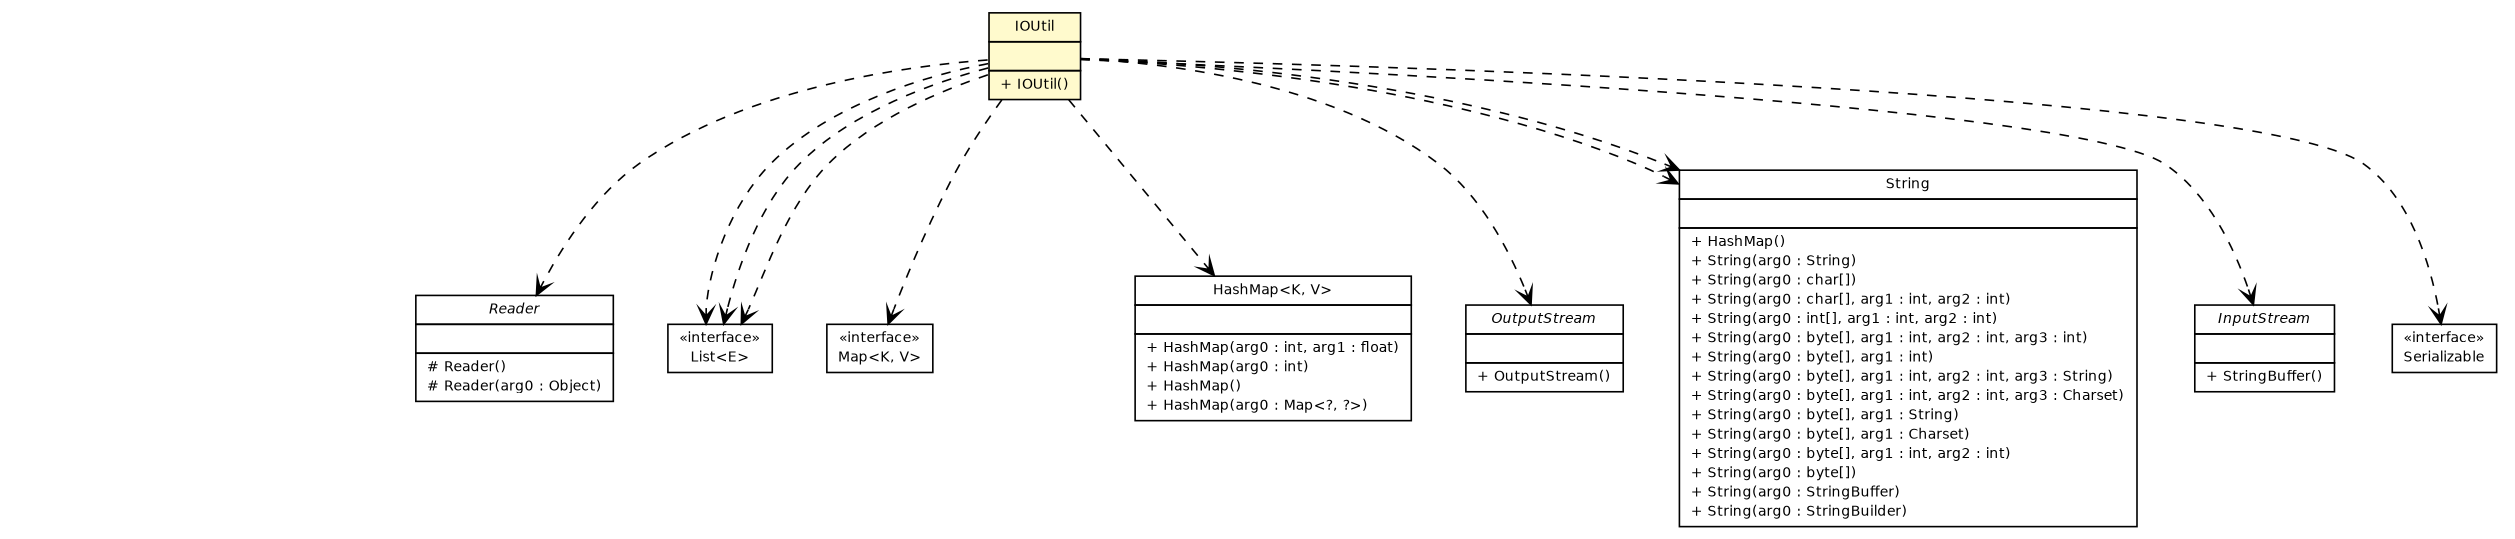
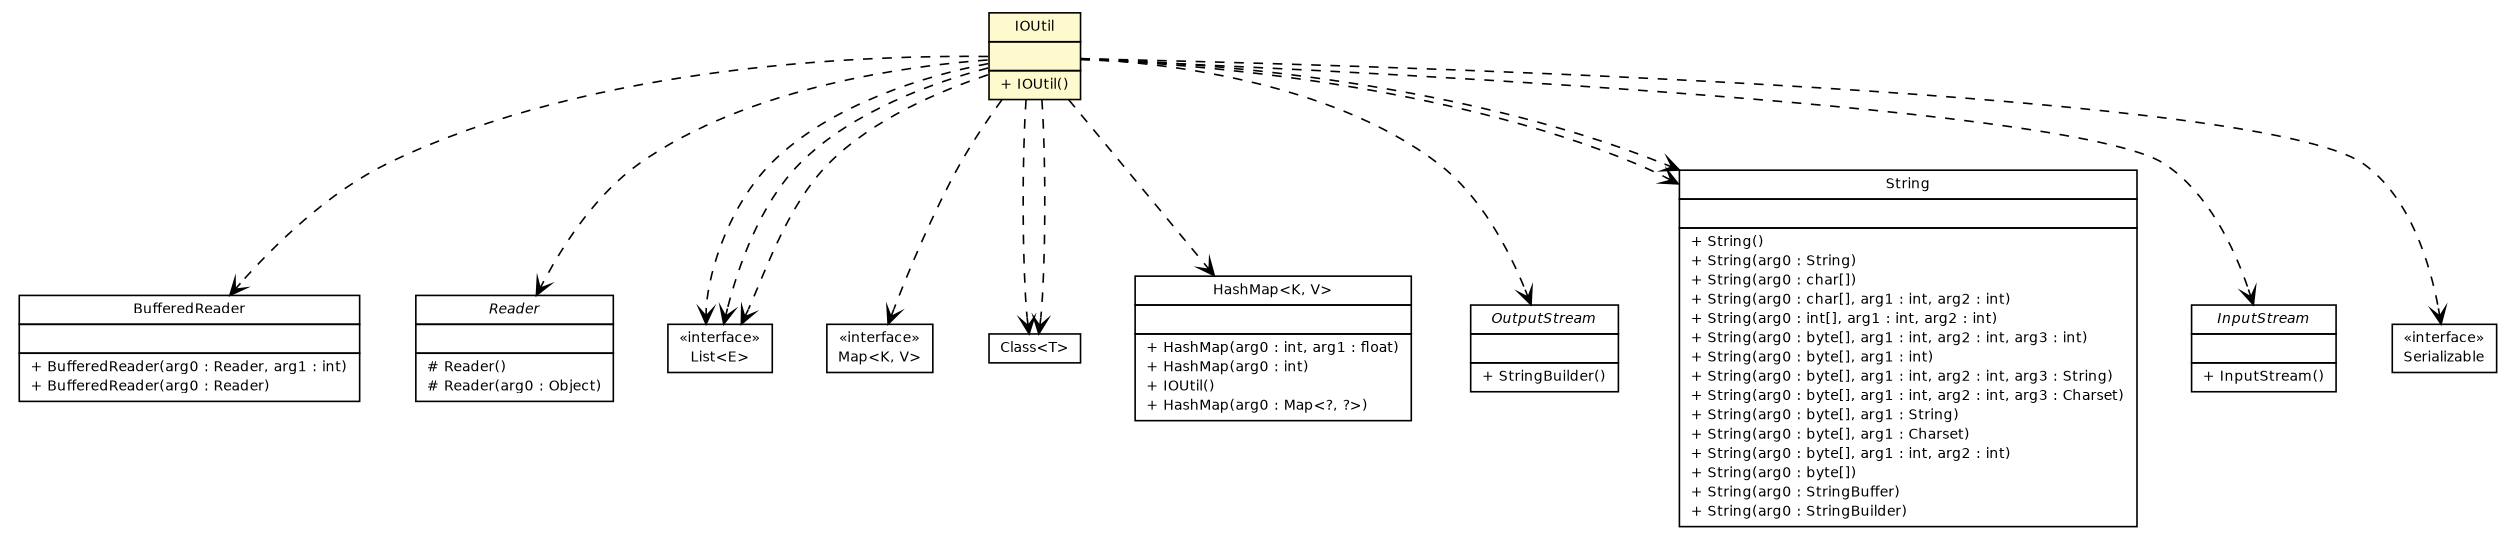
  digraph {
    node [fontcolor=black fontname=Helvetica fontsize=9.0 shape=plaintext]
    edge [arrowhead=open color=black fontcolor=black fontname=Helvetica fontsize=10.0 headport=p labelfontname=Helvetica labelfontsize=10 style=dashed tailport=p]
    n1 [label=<<table border="0" cellborder="1" cellspacing="0" cellpadding="2" port="p" bgcolor="lemonChiffon" href="./IOUtil.html"> 		<tr><td><table border="0" cellspacing="0" cellpadding="1"> 			<tr><td> IOUtil </td></tr> 		</table></td></tr> 		<tr><td><table border="0" cellspacing="0" cellpadding="1"> 			<tr><td align="left">  </td></tr> 		</table></td></tr> 		<tr><td><table border="0" cellspacing="0" cellpadding="1"> 			<tr><td align="left"> + IOUtil() </td></tr> 		</table></td></tr> 		</table>>]
+   n2 [label=<<table border="0" cellborder="1" cellspacing="0" cellpadding="2" port="p" href="http://java.sun.com/j2se/1.4.2/docs/api/java/io/BufferedReader.html"> 		<tr><td><table border="0" cellspacing="0" cellpadding="1"> 			<tr><td> BufferedReader </td></tr> 		</table></td></tr> 		<tr><td><table border="0" cellspacing="0" cellpadding="1"> 			<tr><td align="left">  </td></tr> 		</table></td></tr> 		<tr><td><table border="0" cellspacing="0" cellpadding="1"> 			<tr><td align="left"> + BufferedReader(arg0 : Reader, arg1 : int) </td></tr> 			<tr><td align="left"> + BufferedReader(arg0 : Reader) </td></tr> 		</table></td></tr> 		</table>>]
    n3 [label=<<table border="0" cellborder="1" cellspacing="0" cellpadding="2" port="p" href="http://java.sun.com/j2se/1.4.2/docs/api/java/io/Reader.html"> 		<tr><td><table border="0" cellspacing="0" cellpadding="1"> 			<tr><td><font face="Helvetica-Oblique"> Reader </font></td></tr> 		</table></td></tr> 		<tr><td><table border="0" cellspacing="0" cellpadding="1"> 			<tr><td align="left">  </td></tr> 		</table></td></tr> 		<tr><td><table border="0" cellspacing="0" cellpadding="1"> 			<tr><td align="left"> # Reader() </td></tr> 			<tr><td align="left"> # Reader(arg0 : Object) </td></tr> 		</table></td></tr> 		</table>>]
    n4 [label=<<table border="0" cellborder="1" cellspacing="0" cellpadding="2" port="p" href="http://java.sun.com/j2se/1.4.2/docs/api/java/util/List.html"> 		<tr><td><table border="0" cellspacing="0" cellpadding="1"> 			<tr><td> &laquo;interface&raquo; </td></tr> 			<tr><td> List&lt;E&gt; </td></tr> 		</table></td></tr> 		</table>>]
    n5 [label=<<table border="0" cellborder="1" cellspacing="0" cellpadding="2" port="p" href="http://java.sun.com/j2se/1.4.2/docs/api/java/util/Map.html"> 		<tr><td><table border="0" cellspacing="0" cellpadding="1"> 			<tr><td> &laquo;interface&raquo; </td></tr> 			<tr><td> Map&lt;K, V&gt; </td></tr> 		</table></td></tr> 		</table>>]
-   n7 [label=<<table border="0" cellborder="1" cellspacing="0" cellpadding="2" port="p" href="http://java.sun.com/j2se/1.4.2/docs/api/java/util/HashMap.html"> 		<tr><td><table border="0" cellspacing="0" cellpadding="1"> 			<tr><td> HashMap&lt;K, V&gt; </td></tr> 		</table></td></tr> 		<tr><td><table border="0" cellspacing="0" cellpadding="1"> 			<tr><td align="left">  </td></tr> 		</table></td></tr> 		<tr><td><table border="0" cellspacing="0" cellpadding="1"> 			<tr><td align="left"> + HashMap(arg0 : int, arg1 : float) </td></tr> 			<tr><td align="left"> + HashMap(arg0 : int) </td></tr> 			<tr><td align="left"> + HashMap() </td></tr> 			<tr><td align="left"> + HashMap(arg0 : Map&lt;?, ?&gt;) </td></tr> 		</table></td></tr> 		</table>>]
-   n8 [label=<<table border="0" cellborder="1" cellspacing="0" cellpadding="2" port="p" href="http://java.sun.com/j2se/1.4.2/docs/api/java/io/OutputStream.html"> 		<tr><td><table border="0" cellspacing="0" cellpadding="1"> 			<tr><td><font face="Helvetica-Oblique"> OutputStream </font></td></tr> 		</table></td></tr> 		<tr><td><table border="0" cellspacing="0" cellpadding="1"> 			<tr><td align="left">  </td></tr> 		</table></td></tr> 		<tr><td><table border="0" cellspacing="0" cellpadding="1"> 			<tr><td align="left"> + OutputStream() </td></tr> 		</table></td></tr> 		</table>>]
-   n9 [label=<<table border="0" cellborder="1" cellspacing="0" cellpadding="2" port="p" href="http://java.sun.com/j2se/1.4.2/docs/api/java/lang/String.html"> 		<tr><td><table border="0" cellspacing="0" cellpadding="1"> 			<tr><td> String </td></tr> 		</table></td></tr> 		<tr><td><table border="0" cellspacing="0" cellpadding="1"> 			<tr><td align="left">  </td></tr> 		</table></td></tr> 		<tr><td><table border="0" cellspacing="0" cellpadding="1"> 			<tr><td align="left"> + HashMap() </td></tr> 			<tr><td align="left"> + String(arg0 : String) </td></tr> 			<tr><td align="left"> + String(arg0 : char[]) </td></tr> 			<tr><td align="left"> + String(arg0 : char[], arg1 : int, arg2 : int) </td></tr> 			<tr><td align="left"> + String(arg0 : int[], arg1 : int, arg2 : int) </td></tr> 			<tr><td align="left"> + String(arg0 : byte[], arg1 : int, arg2 : int, arg3 : int) </td></tr> 			<tr><td align="left"> + String(arg0 : byte[], arg1 : int) </td></tr> 			<tr><td align="left"> + String(arg0 : byte[], arg1 : int, arg2 : int, arg3 : String) </td></tr> 			<tr><td align="left"> + String(arg0 : byte[], arg1 : int, arg2 : int, arg3 : Charset) </td></tr> 			<tr><td align="left"> + String(arg0 : byte[], arg1 : String) </td></tr> 			<tr><td align="left"> + String(arg0 : byte[], arg1 : Charset) </td></tr> 			<tr><td align="left"> + String(arg0 : byte[], arg1 : int, arg2 : int) </td></tr> 			<tr><td align="left"> + String(arg0 : byte[]) </td></tr> 			<tr><td align="left"> + String(arg0 : StringBuffer) </td></tr> 			<tr><td align="left"> + String(arg0 : StringBuilder) </td></tr> 		</table></td></tr> 		</table>>]
-   n10 [label=<<table border="0" cellborder="1" cellspacing="0" cellpadding="2" port="p" href="http://java.sun.com/j2se/1.4.2/docs/api/java/io/InputStream.html"> 		<tr><td><table border="0" cellspacing="0" cellpadding="1"> 			<tr><td><font face="Helvetica-Oblique"> InputStream </font></td></tr> 		</table></td></tr> 		<tr><td><table border="0" cellspacing="0" cellpadding="1"> 			<tr><td align="left">  </td></tr> 		</table></td></tr> 		<tr><td><table border="0" cellspacing="0" cellpadding="1"> 			<tr><td align="left"> + StringBuffer() </td></tr> 		</table></td></tr> 		</table>>]
+   n6 [label=<<table border="0" cellborder="1" cellspacing="0" cellpadding="2" port="p" href="http://java.sun.com/j2se/1.4.2/docs/api/java/lang/Class.html"> 		<tr><td><table border="0" cellspacing="0" cellpadding="1"> 			<tr><td> Class&lt;T&gt; </td></tr> 		</table></td></tr> 		</table>>]
+   n7 [label=<<table border="0" cellborder="1" cellspacing="0" cellpadding="2" port="p" href="http://java.sun.com/j2se/1.4.2/docs/api/java/util/HashMap.html"> 		<tr><td><table border="0" cellspacing="0" cellpadding="1"> 			<tr><td> HashMap&lt;K, V&gt; </td></tr> 		</table></td></tr> 		<tr><td><table border="0" cellspacing="0" cellpadding="1"> 			<tr><td align="left">  </td></tr> 		</table></td></tr> 		<tr><td><table border="0" cellspacing="0" cellpadding="1"> 			<tr><td align="left"> + HashMap(arg0 : int, arg1 : float) </td></tr> 			<tr><td align="left"> + HashMap(arg0 : int) </td></tr> 			<tr><td align="left"> + IOUtil() </td></tr> 			<tr><td align="left"> + HashMap(arg0 : Map&lt;?, ?&gt;) </td></tr> 		</table></td></tr> 		</table>>]
+   n8 [label=<<table border="0" cellborder="1" cellspacing="0" cellpadding="2" port="p" href="http://java.sun.com/j2se/1.4.2/docs/api/java/io/OutputStream.html"> 		<tr><td><table border="0" cellspacing="0" cellpadding="1"> 			<tr><td><font face="Helvetica-Oblique"> OutputStream </font></td></tr> 		</table></td></tr> 		<tr><td><table border="0" cellspacing="0" cellpadding="1"> 			<tr><td align="left">  </td></tr> 		</table></td></tr> 		<tr><td><table border="0" cellspacing="0" cellpadding="1"> 			<tr><td align="left"> + StringBuilder() </td></tr> 		</table></td></tr> 		</table>>]
+   n9 [label=<<table border="0" cellborder="1" cellspacing="0" cellpadding="2" port="p" href="http://java.sun.com/j2se/1.4.2/docs/api/java/lang/String.html"> 		<tr><td><table border="0" cellspacing="0" cellpadding="1"> 			<tr><td> String </td></tr> 		</table></td></tr> 		<tr><td><table border="0" cellspacing="0" cellpadding="1"> 			<tr><td align="left">  </td></tr> 		</table></td></tr> 		<tr><td><table border="0" cellspacing="0" cellpadding="1"> 			<tr><td align="left"> + String() </td></tr> 			<tr><td align="left"> + String(arg0 : String) </td></tr> 			<tr><td align="left"> + String(arg0 : char[]) </td></tr> 			<tr><td align="left"> + String(arg0 : char[], arg1 : int, arg2 : int) </td></tr> 			<tr><td align="left"> + String(arg0 : int[], arg1 : int, arg2 : int) </td></tr> 			<tr><td align="left"> + String(arg0 : byte[], arg1 : int, arg2 : int, arg3 : int) </td></tr> 			<tr><td align="left"> + String(arg0 : byte[], arg1 : int) </td></tr> 			<tr><td align="left"> + String(arg0 : byte[], arg1 : int, arg2 : int, arg3 : String) </td></tr> 			<tr><td align="left"> + String(arg0 : byte[], arg1 : int, arg2 : int, arg3 : Charset) </td></tr> 			<tr><td align="left"> + String(arg0 : byte[], arg1 : String) </td></tr> 			<tr><td align="left"> + String(arg0 : byte[], arg1 : Charset) </td></tr> 			<tr><td align="left"> + String(arg0 : byte[], arg1 : int, arg2 : int) </td></tr> 			<tr><td align="left"> + String(arg0 : byte[]) </td></tr> 			<tr><td align="left"> + String(arg0 : StringBuffer) </td></tr> 			<tr><td align="left"> + String(arg0 : StringBuilder) </td></tr> 		</table></td></tr> 		</table>>]
+   n10 [label=<<table border="0" cellborder="1" cellspacing="0" cellpadding="2" port="p" href="http://java.sun.com/j2se/1.4.2/docs/api/java/io/InputStream.html"> 		<tr><td><table border="0" cellspacing="0" cellpadding="1"> 			<tr><td><font face="Helvetica-Oblique"> InputStream </font></td></tr> 		</table></td></tr> 		<tr><td><table border="0" cellspacing="0" cellpadding="1"> 			<tr><td align="left">  </td></tr> 		</table></td></tr> 		<tr><td><table border="0" cellspacing="0" cellpadding="1"> 			<tr><td align="left"> + InputStream() </td></tr> 		</table></td></tr> 		</table>>]
    n11 [label=<<table border="0" cellborder="1" cellspacing="0" cellpadding="2" port="p" href="http://java.sun.com/j2se/1.4.2/docs/api/java/io/Serializable.html"> 		<tr><td><table border="0" cellspacing="0" cellpadding="1"> 			<tr><td> &laquo;interface&raquo; </td></tr> 			<tr><td> Serializable </td></tr> 		</table></td></tr> 		</table>>]
+   n1 -> n2
    n1 -> n3
    n1 -> n4
    n1 -> n4
    n1 -> n4
    n1 -> n5
+   n1 -> n6
+   n1 -> n6
    n1 -> n7
    n1 -> n8
    n1 -> n9
    n1 -> n9
    n1 -> n10
    n1 -> n11
  }
